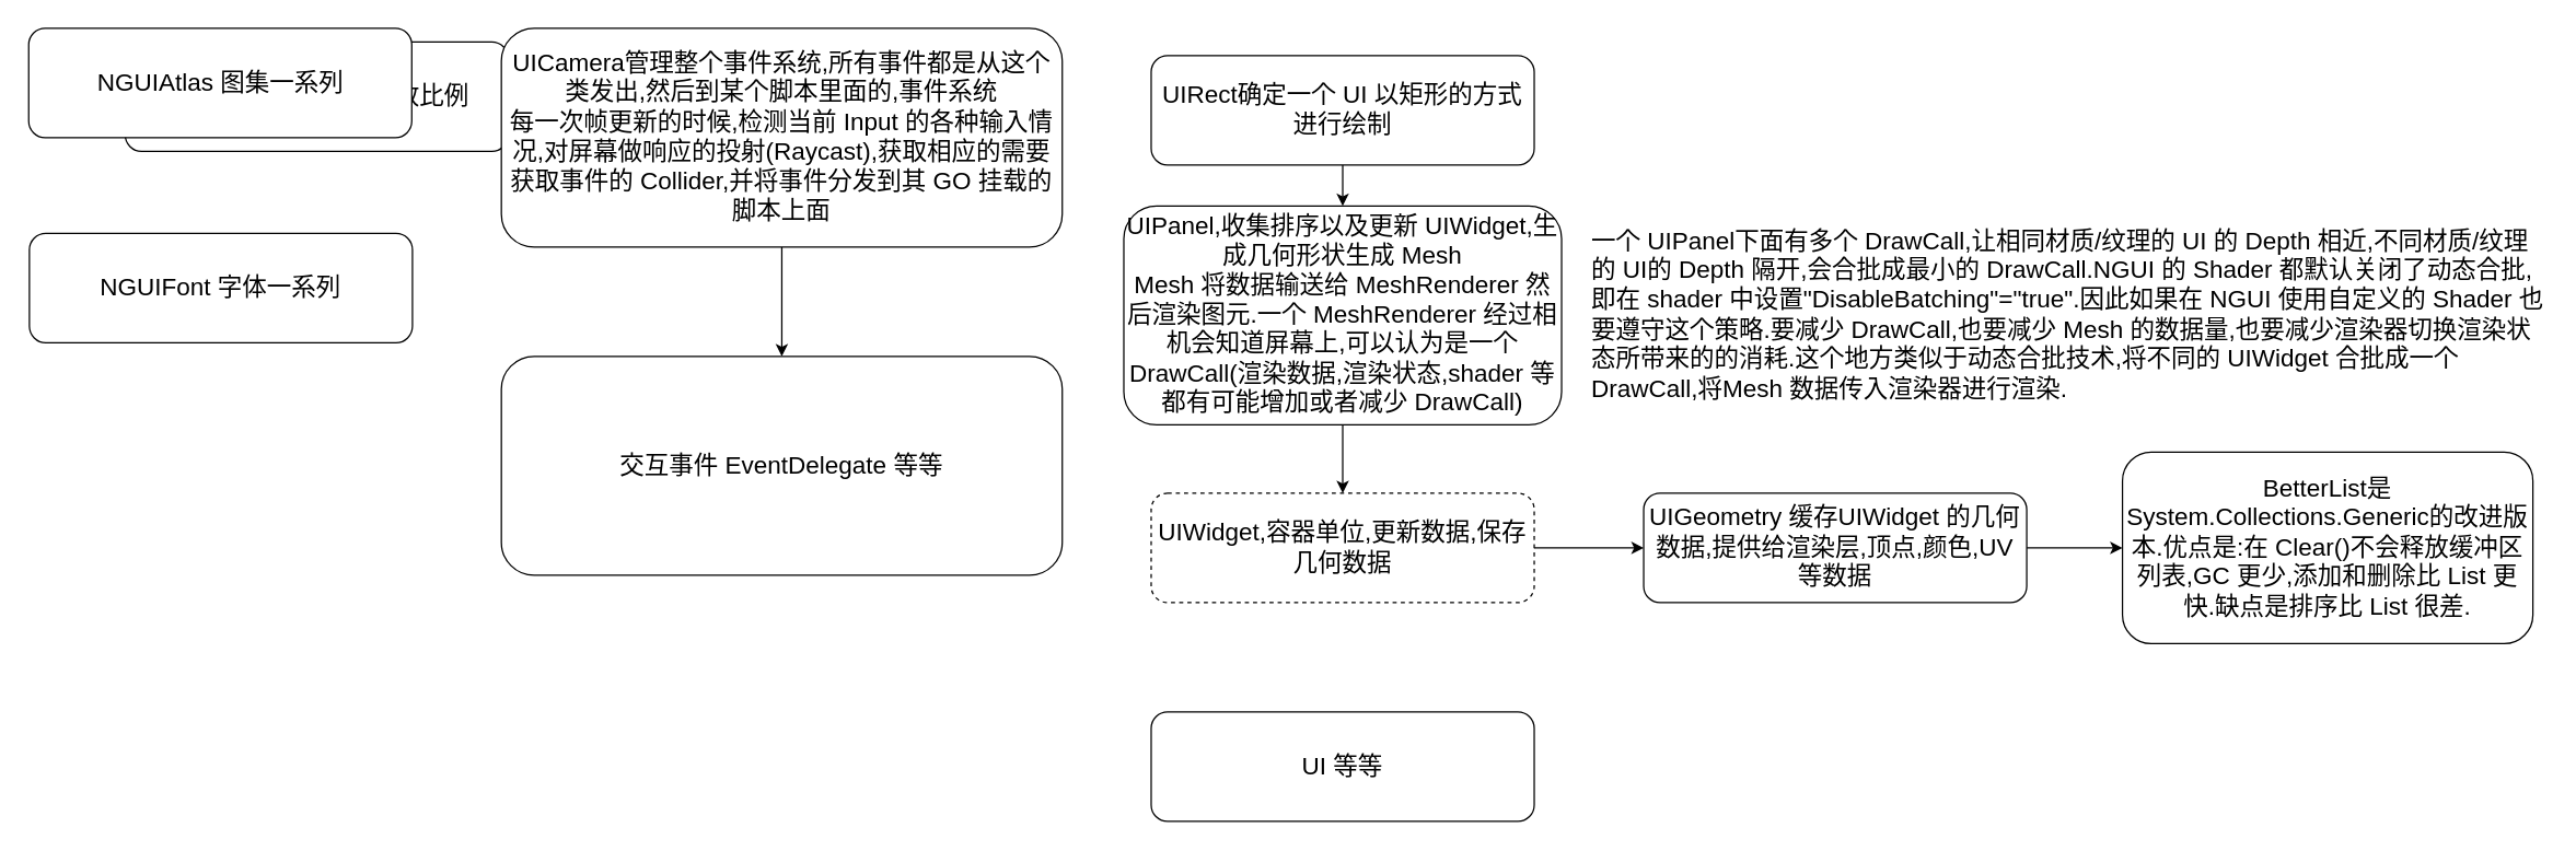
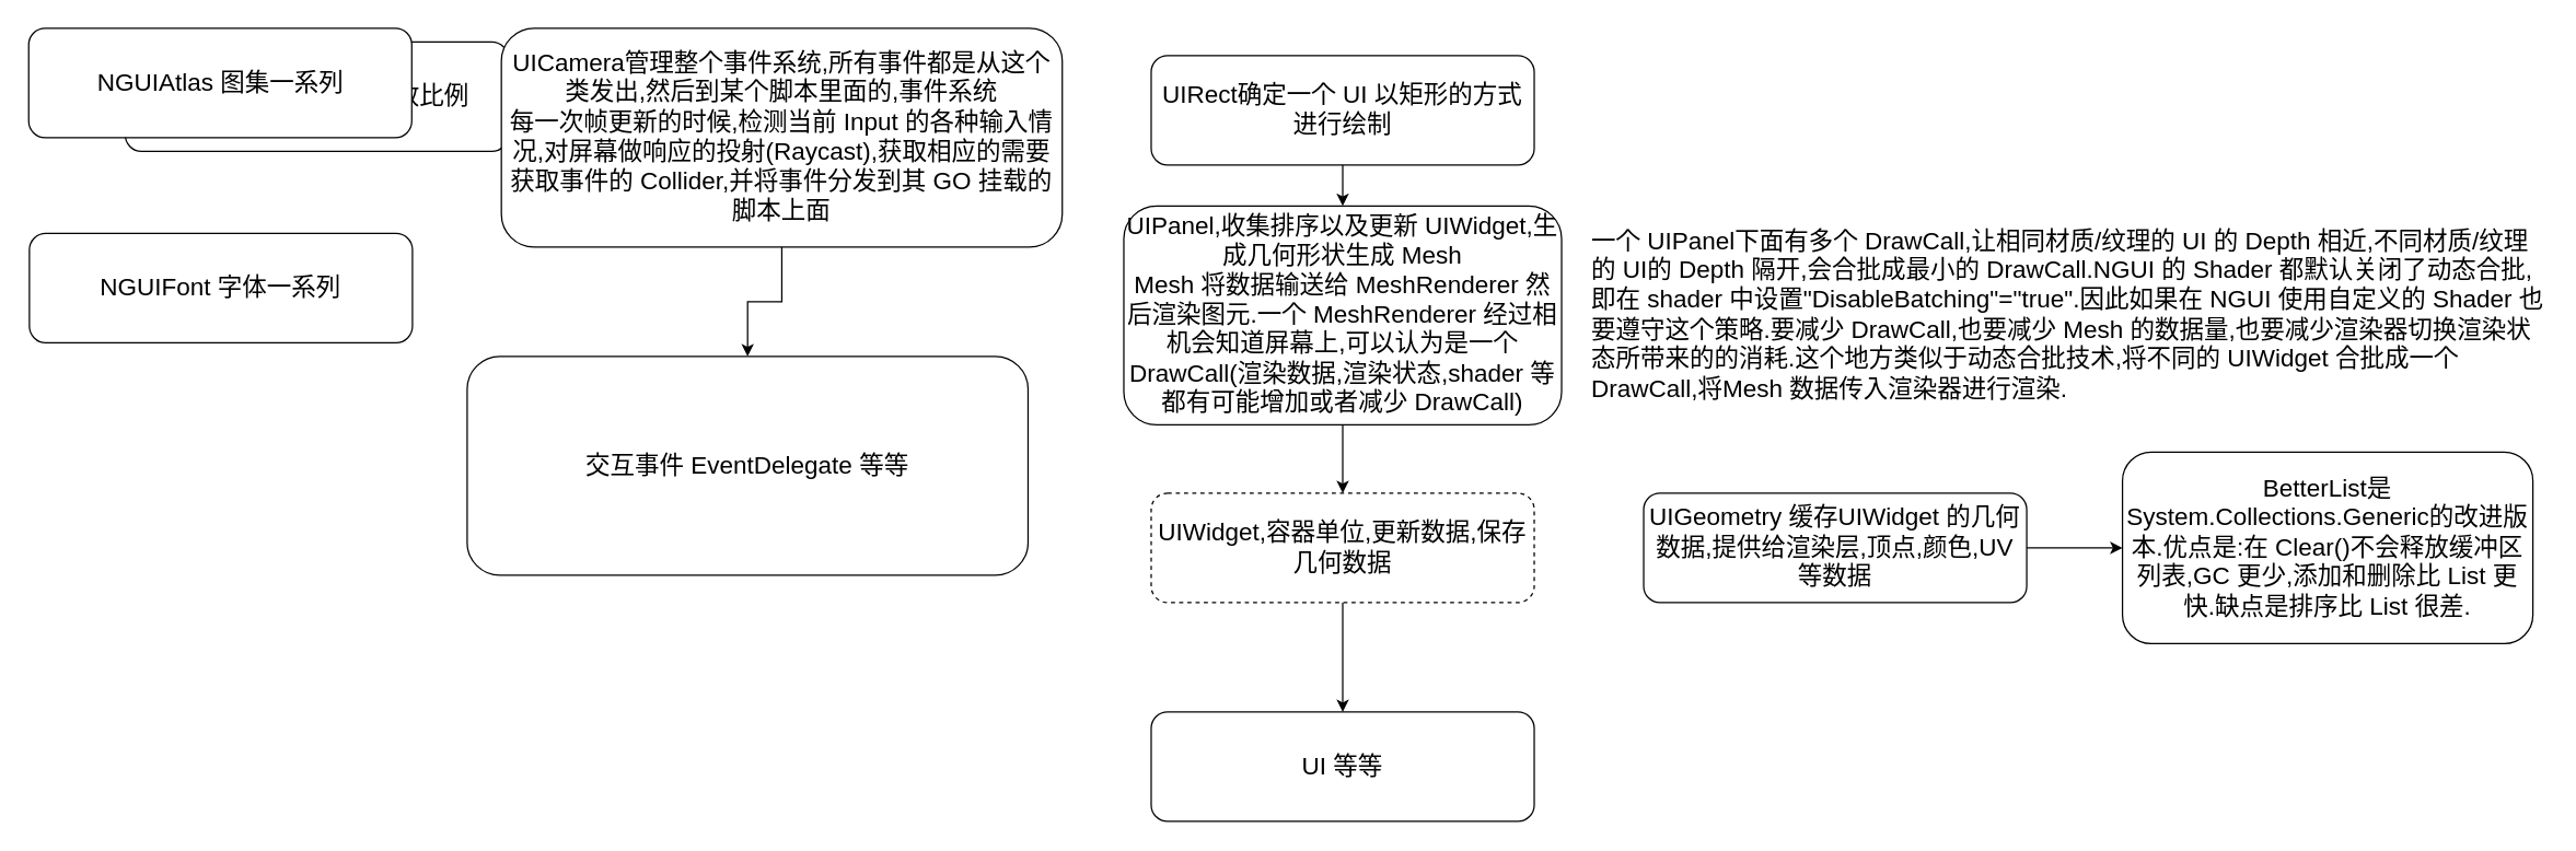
  <mxCell id="0" />
  <mxCell id="1" parent="0" />
  <mxCell id="2" value="BetterList是System.Collections.Generic的改进版本.优点是:在 Clear()不会释放缓冲区列表,GC 更少,添加和删除比 List 更快.缺点是排序比 List 很差." style="rounded=1;whiteSpace=wrap;html=1;fontSize=18;" parent="1" vertex="1"><mxGeometry x="1551" y="330" width="300" height="140" as="geometry" /></mxCell>
  <mxCell id="3" value="UIRoot 管理屏幕的缩放比例" style="rounded=1;whiteSpace=wrap;html=1;fontSize=18;" parent="1" vertex="1"><mxGeometry x="91" y="30" width="280" height="80" as="geometry" /></mxCell>
  <mxCell id="4" value="" style="edgeStyle=orthogonalEdgeStyle;rounded=0;orthogonalLoop=1;jettySize=auto;html=1;" edge="1" parent="1" source="5" target="7"><mxGeometry relative="1" as="geometry" /></mxCell>
  <mxCell id="5" value="UIRect确定一个 UI 以矩形的方式进行绘制" style="rounded=1;whiteSpace=wrap;html=1;fontSize=18;" vertex="1" parent="1"><mxGeometry x="841" y="40" width="280" height="80" as="geometry" /></mxCell>
  <mxCell id="6" value="" style="edgeStyle=orthogonalEdgeStyle;rounded=0;orthogonalLoop=1;jettySize=auto;html=1;" edge="1" parent="1" source="7" target="9"><mxGeometry relative="1" as="geometry" /></mxCell>
  <mxCell id="7" value="UIPanel,收集排序以及更新 UIWidget,生成几何形状生成 Mesh&lt;br&gt;Mesh 将数据输送给 MeshRenderer 然后渲染图元.一个 MeshRenderer 经过相机会知道屏幕上,可以认为是一个 DrawCall(渲染数据,渲染状态,shader 等都有可能增加或者减少 DrawCall)" style="rounded=1;whiteSpace=wrap;html=1;fontSize=18;" vertex="1" parent="1"><mxGeometry x="821" y="150" width="320" height="160" as="geometry" /></mxCell>
- <mxCell id="8" value="" style="edgeStyle=orthogonalEdgeStyle;rounded=0;orthogonalLoop=1;jettySize=auto;html=1;" edge="1" parent="1" source="9" target="12"><mxGeometry relative="1" as="geometry" /></mxCell>
+ <mxCell id="8" value="" style="edgeStyle=orthogonalEdgeStyle;rounded=0;orthogonalLoop=1;jettySize=auto;html=1;" edge="1" parent="1" source="9" target="10"><mxGeometry relative="1" as="geometry" /></mxCell>
  <mxCell id="9" value="UIWidget,容器单位,更新数据,保存几何数据" style="rounded=1;whiteSpace=wrap;html=1;fontSize=18;dashed=1;" vertex="1" parent="1"><mxGeometry x="841" y="360" width="280" height="80" as="geometry" /></mxCell>
  <mxCell id="10" value="UI 等等" style="rounded=1;whiteSpace=wrap;html=1;fontSize=18;" vertex="1" parent="1"><mxGeometry x="841" y="520" width="280" height="80" as="geometry" /></mxCell>
  <mxCell id="11" value="" style="edgeStyle=orthogonalEdgeStyle;rounded=0;orthogonalLoop=1;jettySize=auto;html=1;" edge="1" parent="1" source="12" target="2"><mxGeometry relative="1" as="geometry" /></mxCell>
  <mxCell id="12" value="UIGeometry 缓存UIWidget 的几何数据,提供给渲染层,顶点,颜色,UV 等数据" style="rounded=1;whiteSpace=wrap;html=1;fontSize=18;" vertex="1" parent="1"><mxGeometry x="1201" y="360" width="280" height="80" as="geometry" /></mxCell>
  <mxCell id="13" value="" style="edgeStyle=orthogonalEdgeStyle;rounded=0;orthogonalLoop=1;jettySize=auto;html=1;" edge="1" parent="1" source="14" target="15"><mxGeometry relative="1" as="geometry" /></mxCell>
  <mxCell id="14" value="UICamera管理整个事件系统,所有事件都是从这个类发出,然后到某个脚本里面的,事件系统&lt;br&gt;每一次帧更新的时候,检测当前 Input 的各种输入情况,对屏幕做响应的投射(Raycast),获取相应的需要获取事件的 Collider,并将事件分发到其 GO 挂载的脚本上面" style="rounded=1;whiteSpace=wrap;html=1;fontSize=18;" vertex="1" parent="1"><mxGeometry x="366" y="20" width="410" height="160" as="geometry" /></mxCell>
- <mxCell id="15" value="交互事件 EventDelegate 等等" style="rounded=1;whiteSpace=wrap;html=1;fontSize=18;" vertex="1" parent="1"><mxGeometry x="366" y="260" width="410" height="160" as="geometry" /></mxCell>
+ <mxCell id="15" value="交互事件 EventDelegate 等等" style="rounded=1;whiteSpace=wrap;html=1;fontSize=18;" vertex="1" parent="1"><mxGeometry x="341" y="260" width="410" height="160" as="geometry" /></mxCell>
  <mxCell id="16" value="NGUIAtlas 图集一系列" style="rounded=1;whiteSpace=wrap;html=1;fontSize=18;" vertex="1" parent="1"><mxGeometry x="20.5" y="20" width="280" height="80" as="geometry" /></mxCell>
  <mxCell id="17" value="NGUIFont 字体一系列" style="rounded=1;whiteSpace=wrap;html=1;fontSize=18;" vertex="1" parent="1"><mxGeometry x="21" y="170" width="280" height="80" as="geometry" /></mxCell>
  <mxCell id="18" value="&lt;div&gt;&lt;span style=&quot;font-size: 18px&quot;&gt;一个 UIPanel下面有多个 DrawCall,让相同材质/纹理的 UI 的 Depth 相近,不同材质/纹理的 UI的 Depth 隔开,会合批成最小的 DrawCall.NGUI 的 Shader 都默认关闭了动态合批,即在 shader 中设置&quot;DisableBatching&quot;=&quot;true&quot;.因此如果在 NGUI 使用自定义的 Shader 也要遵守这个策略.要减少 DrawCall,也要减少 Mesh 的数据量,也要减少渲染器切换渲染状态所带来的的消耗.这个地方类似于动态合批技术,将不同的 UIWidget 合批成一个 DrawCall,将Mesh 数据传入渲染器进行渲染.&lt;/span&gt;&lt;/div&gt;" style="text;html=1;strokeColor=none;fillColor=none;align=left;verticalAlign=middle;whiteSpace=wrap;rounded=0;" vertex="1" parent="1"><mxGeometry x="1161" y="160" width="700" height="140" as="geometry" /></mxCell>
